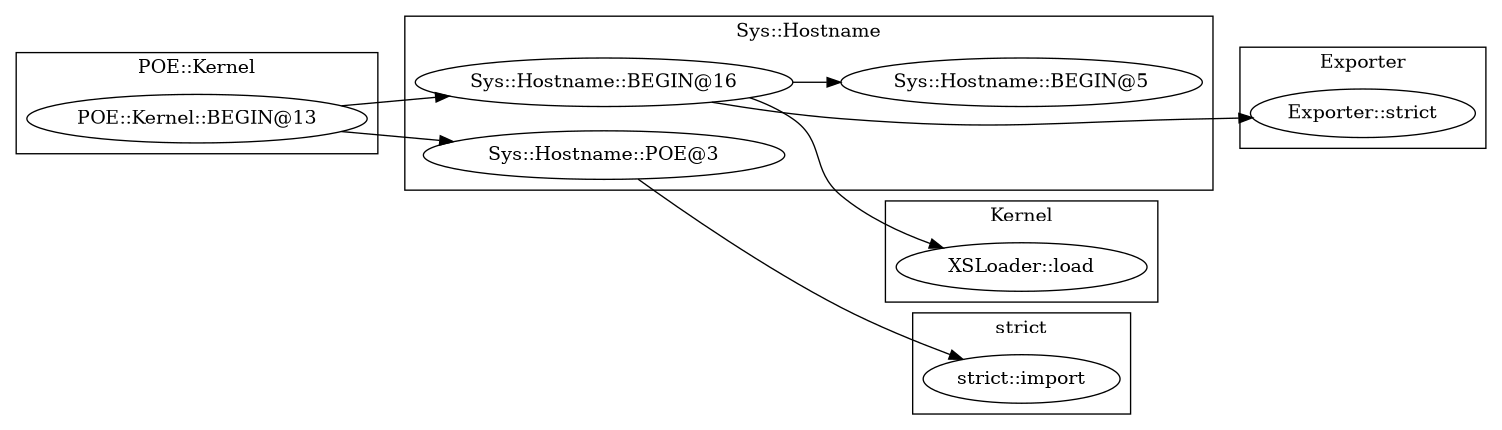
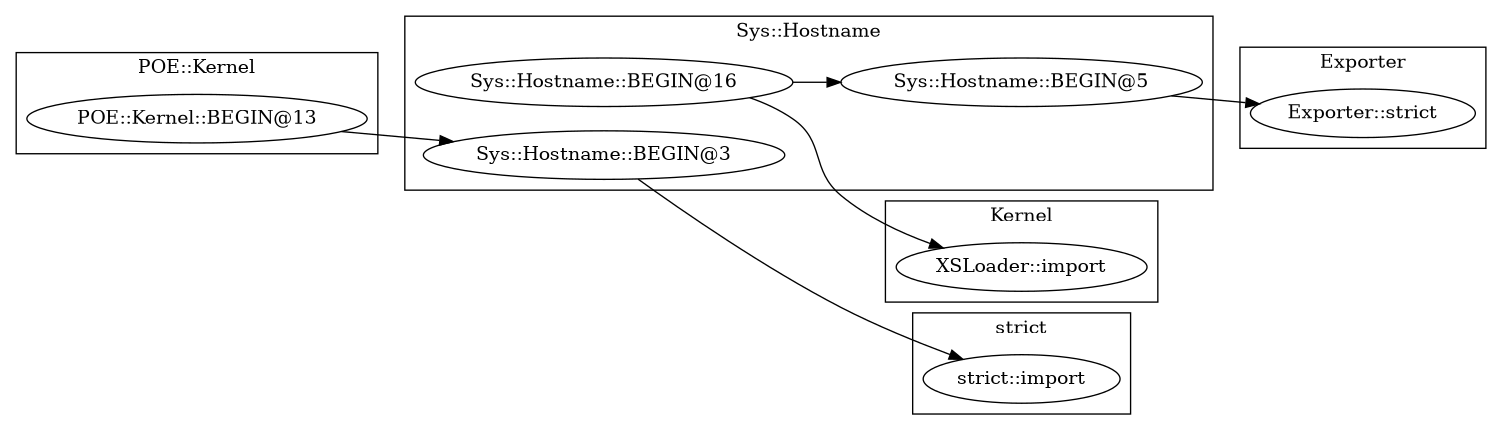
  digraph {
    rankdir=LR
    "POE::Kernel::BEGIN@13"
    "Sys::Hostname::BEGIN@16"
-   "Sys::Hostname::BEGIN@3" [label="Sys::Hostname::POE@3"]
+   "Sys::Hostname::BEGIN@3"
    "Sys::Hostname::BEGIN@5"
    n5 [label="Exporter::strict"]
    "strict::import"
-   "XSLoader::load"
+   "XSLoader::load" [label="XSLoader::import"]
    subgraph cluster_1 {
      label="POE::Kernel"
      "POE::Kernel::BEGIN@13"
    }
    subgraph cluster_2 {
      label="Sys::Hostname"
      "Sys::Hostname::BEGIN@16"
      "Sys::Hostname::BEGIN@3"
      "Sys::Hostname::BEGIN@5"
    }
    subgraph cluster_3 {
      label=Exporter
      n5
    }
    subgraph cluster_4 {
      label="strict"
      "strict::import"
    }
    subgraph cluster_5 {
      label=Kernel
      "XSLoader::load"
    }
-   "POE::Kernel::BEGIN@13" -> "Sys::Hostname::BEGIN@16"
    "POE::Kernel::BEGIN@13" -> "Sys::Hostname::BEGIN@3"
    "Sys::Hostname::BEGIN@16" -> "Sys::Hostname::BEGIN@5"
    "Sys::Hostname::BEGIN@16" -> "XSLoader::load"
    "Sys::Hostname::BEGIN@3" -> "strict::import"
-   "Sys::Hostname::BEGIN@16" -> n5
+   "Sys::Hostname::BEGIN@5" -> n5
  }
